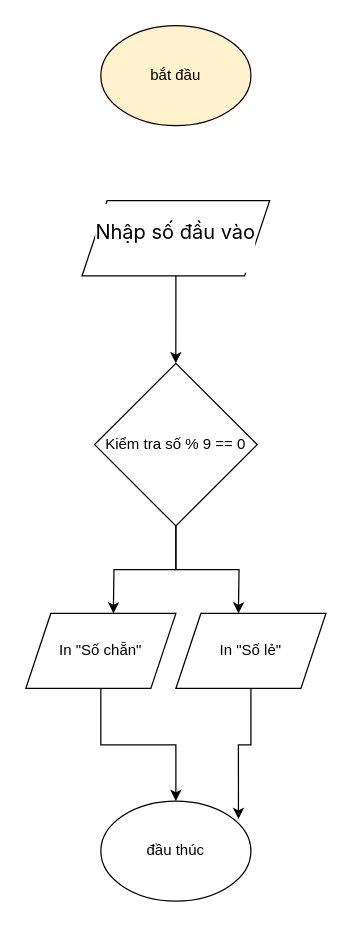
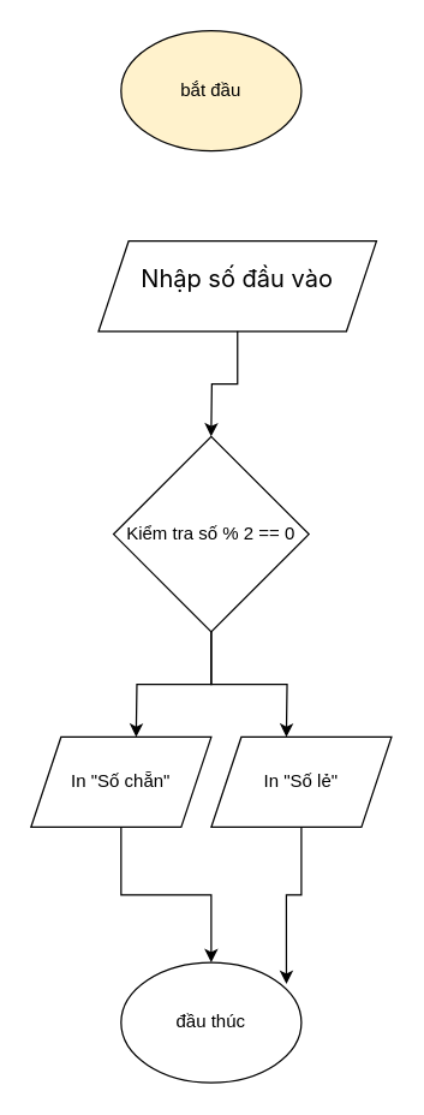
  <mxCell id="0" />
  <mxCell id="1" parent="0" />
- <mxCell id="2" value="&lt;p style=&quot;box-sizing: border-box; margin: 0pt 0px; padding: 5pt 0pt 13pt; font-family: SFProDisplay; font-size: 16px; text-align: start; background-color: rgb(255, 255, 255); line-height: 1.92;&quot; dir=&quot;ltr&quot;&gt;&lt;font style=&quot;vertical-align: inherit;&quot;&gt;&lt;font style=&quot;vertical-align: inherit;&quot;&gt;Nhập số đầu vào&lt;/font&gt;&lt;/font&gt;&lt;/p&gt;" style="shape=parallelogram;perimeter=parallelogramPerimeter;whiteSpace=wrap;html=1;fixedSize=1;" parent="1" vertex="1"><mxGeometry x="65" y="160" width="150" height="60" as="geometry" /></mxCell>
+ <mxCell id="2" value="&lt;p style=&quot;box-sizing: border-box; margin: 0pt 0px; padding: 5pt 0pt 13pt; font-family: SFProDisplay; font-size: 16px; text-align: start; background-color: rgb(255, 255, 255); line-height: 1.92;&quot; dir=&quot;ltr&quot;&gt;&lt;font style=&quot;vertical-align: inherit;&quot;&gt;&lt;font style=&quot;vertical-align: inherit;&quot;&gt;Nhập số đầu vào&lt;/font&gt;&lt;/font&gt;&lt;/p&gt;" style="shape=parallelogram;perimeter=parallelogramPerimeter;whiteSpace=wrap;html=1;fixedSize=1;" parent="1" vertex="1"><mxGeometry x="65" y="160" width="185" height="60" as="geometry" /></mxCell>
  <mxCell id="3" style="edgeStyle=orthogonalEdgeStyle;rounded=0;orthogonalLoop=1;jettySize=auto;html=1;entryX=0.538;entryY=0.167;entryDx=0;entryDy=0;entryPerimeter=0;" parent="1" source="2" edge="1"><mxGeometry relative="1" as="geometry"><mxPoint x="139.94" y="290.02" as="targetPoint" /></mxGeometry></mxCell>
  <mxCell id="4" style="edgeStyle=orthogonalEdgeStyle;rounded=0;orthogonalLoop=1;jettySize=auto;html=1;" parent="1" source="6" edge="1"><mxGeometry relative="1" as="geometry"><mxPoint x="90" y="490" as="targetPoint" /></mxGeometry></mxCell>
  <mxCell id="5" style="edgeStyle=orthogonalEdgeStyle;rounded=0;orthogonalLoop=1;jettySize=auto;html=1;" parent="1" source="6" edge="1"><mxGeometry relative="1" as="geometry"><mxPoint x="190" y="490" as="targetPoint" /></mxGeometry></mxCell>
- <mxCell id="6" value="&lt;font style=&quot;vertical-align: inherit;&quot;&gt;&lt;font style=&quot;vertical-align: inherit;&quot;&gt;Kiểm tra số % &lt;/font&gt;&lt;/font&gt;&lt;span class=&quot;hljs-number&quot;&gt;&lt;font style=&quot;vertical-align: inherit;&quot;&gt;&lt;font style=&quot;vertical-align: inherit;&quot;&gt;9&lt;/font&gt;&lt;/font&gt;&lt;/span&gt;&lt;font style=&quot;vertical-align: inherit;&quot;&gt;&lt;font style=&quot;vertical-align: inherit;&quot;&gt; == &lt;/font&gt;&lt;/font&gt;&lt;span class=&quot;hljs-number&quot;&gt;&lt;font style=&quot;vertical-align: inherit;&quot;&gt;&lt;font style=&quot;vertical-align: inherit;&quot;&gt;0&lt;/font&gt;&lt;/font&gt;&lt;/span&gt;" style="rhombus;whiteSpace=wrap;html=1;" parent="1" vertex="1"><mxGeometry x="75" y="290" width="130" height="130" as="geometry" /></mxCell>
+ <mxCell id="6" value="&lt;font style=&quot;vertical-align: inherit;&quot;&gt;&lt;font style=&quot;vertical-align: inherit;&quot;&gt;Kiểm tra số % &lt;/font&gt;&lt;/font&gt;&lt;span class=&quot;hljs-number&quot;&gt;&lt;font style=&quot;vertical-align: inherit;&quot;&gt;&lt;font style=&quot;vertical-align: inherit;&quot;&gt;2&lt;/font&gt;&lt;/font&gt;&lt;/span&gt;&lt;font style=&quot;vertical-align: inherit;&quot;&gt;&lt;font style=&quot;vertical-align: inherit;&quot;&gt; == &lt;/font&gt;&lt;/font&gt;&lt;span class=&quot;hljs-number&quot;&gt;&lt;font style=&quot;vertical-align: inherit;&quot;&gt;&lt;font style=&quot;vertical-align: inherit;&quot;&gt;0&lt;/font&gt;&lt;/font&gt;&lt;/span&gt;" style="rhombus;whiteSpace=wrap;html=1;" parent="1" vertex="1"><mxGeometry x="75" y="290" width="130" height="130" as="geometry" /></mxCell>
  <mxCell id="7" value="&lt;font style=&quot;vertical-align: inherit;&quot;&gt;&lt;font style=&quot;vertical-align: inherit;&quot;&gt;bắt đầu&lt;/font&gt;&lt;/font&gt;" style="ellipse;whiteSpace=wrap;html=1;fillColor=#fff2cc;" parent="1" vertex="1"><mxGeometry x="80" y="20" width="120" height="80" as="geometry" /></mxCell>
  <mxCell id="8" value="&lt;font style=&quot;vertical-align: inherit;&quot;&gt;&lt;font style=&quot;vertical-align: inherit;&quot;&gt;đầu thúc&lt;/font&gt;&lt;/font&gt;" style="ellipse;whiteSpace=wrap;html=1;" parent="1" vertex="1"><mxGeometry x="80" y="640" width="120" height="80" as="geometry" /></mxCell>
  <mxCell id="9" value="" style="edgeStyle=orthogonalEdgeStyle;rounded=0;orthogonalLoop=1;jettySize=auto;html=1;" edge="1" parent="1" source="10" target="8"><mxGeometry relative="1" as="geometry" /></mxCell>
  <mxCell id="10" value="&lt;span class=&quot;hljs-keyword&quot;&gt;In&lt;/span&gt;&amp;nbsp;&quot;Số chẵn&quot;" style="shape=parallelogram;perimeter=parallelogramPerimeter;whiteSpace=wrap;html=1;fixedSize=1;" vertex="1" parent="1"><mxGeometry x="20" y="490" width="120" height="60" as="geometry" /></mxCell>
  <mxCell id="11" value="&lt;span class=&quot;hljs-keyword&quot;&gt;In&lt;/span&gt;&amp;nbsp;&quot;Số lẻ&quot;" style="shape=parallelogram;perimeter=parallelogramPerimeter;whiteSpace=wrap;html=1;fixedSize=1;" vertex="1" parent="1"><mxGeometry x="140" y="490" width="120" height="60" as="geometry" /></mxCell>
  <mxCell id="12" style="edgeStyle=orthogonalEdgeStyle;rounded=0;orthogonalLoop=1;jettySize=auto;html=1;entryX=0.917;entryY=0.179;entryDx=0;entryDy=0;entryPerimeter=0;" edge="1" parent="1" source="11" target="8"><mxGeometry relative="1" as="geometry" /></mxCell>
